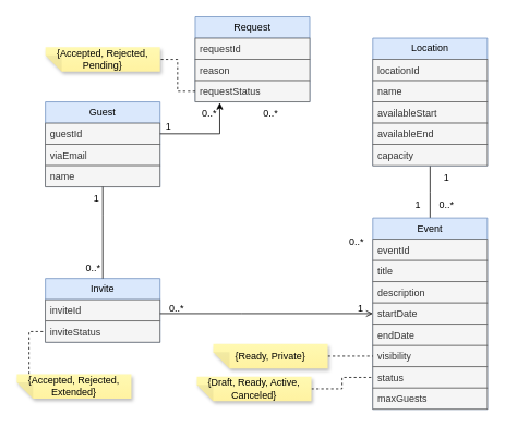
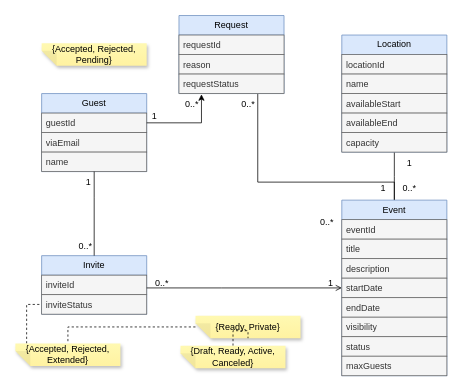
  <mxCell id="0" />
  <mxCell id="1" parent="0" />
  <mxCell id="2" value="" style="edgeStyle=orthogonalEdgeStyle;rounded=0;orthogonalLoop=1;jettySize=auto;html=1;endArrow=none;startFill=0;exitX=0.5;exitY=0;exitDx=0;exitDy=0;" edge="1" parent="1" source="4"><mxGeometry relative="1" as="geometry"><mxPoint x="455" y="279" as="sourcePoint" /><mxPoint x="525" y="202" as="targetPoint" /></mxGeometry></mxCell>
+ <mxCell id="3" style="edgeStyle=orthogonalEdgeStyle;rounded=0;orthogonalLoop=1;jettySize=auto;html=1;entryX=0.75;entryY=1;entryDx=0;entryDy=0;endArrow=none;startFill=0;" edge="1" parent="1" source="4" target="35"><mxGeometry relative="1" as="geometry"><Array as="points"><mxPoint x="525" y="242" /><mxPoint x="343" y="242" /></Array></mxGeometry></mxCell>
  <mxCell id="4" value="Event" style="swimlane;fontStyle=0;childLayout=stackLayout;horizontal=1;startSize=26;fillColor=#dae8fc;horizontalStack=0;resizeParent=1;resizeParentMax=0;resizeLast=0;collapsible=1;marginBottom=0;whiteSpace=wrap;html=1;strokeColor=#6c8ebf;" vertex="1" parent="1"><mxGeometry x="455" y="266" width="140" height="234" as="geometry" /></mxCell>
  <mxCell id="5" value="eventId" style="text;strokeColor=#666666;fillColor=#f5f5f5;align=left;verticalAlign=top;spacingLeft=4;spacingRight=4;overflow=hidden;rotatable=0;points=[[0,0.5],[1,0.5]];portConstraint=eastwest;whiteSpace=wrap;html=1;fontColor=#333333;" vertex="1" parent="4"><mxGeometry y="26" width="140" height="26" as="geometry" /></mxCell>
  <mxCell id="6" value="title" style="text;strokeColor=#666666;fillColor=#f5f5f5;align=left;verticalAlign=top;spacingLeft=4;spacingRight=4;overflow=hidden;rotatable=0;points=[[0,0.5],[1,0.5]];portConstraint=eastwest;whiteSpace=wrap;html=1;fontColor=#333333;" vertex="1" parent="4"><mxGeometry y="52" width="140" height="26" as="geometry" /></mxCell>
  <mxCell id="7" value="description" style="text;strokeColor=#666666;fillColor=#f5f5f5;align=left;verticalAlign=top;spacingLeft=4;spacingRight=4;overflow=hidden;rotatable=0;points=[[0,0.5],[1,0.5]];portConstraint=eastwest;whiteSpace=wrap;html=1;fontColor=#333333;" vertex="1" parent="4"><mxGeometry y="78" width="140" height="26" as="geometry" /></mxCell>
  <mxCell id="8" value="startDate" style="text;strokeColor=#666666;fillColor=#f5f5f5;align=left;verticalAlign=top;spacingLeft=4;spacingRight=4;overflow=hidden;rotatable=0;points=[[0,0.5],[1,0.5]];portConstraint=eastwest;whiteSpace=wrap;html=1;fontColor=#333333;" vertex="1" parent="4"><mxGeometry y="104" width="140" height="26" as="geometry" /></mxCell>
  <mxCell id="9" value="endDate" style="text;strokeColor=#666666;fillColor=#f5f5f5;align=left;verticalAlign=top;spacingLeft=4;spacingRight=4;overflow=hidden;rotatable=0;points=[[0,0.5],[1,0.5]];portConstraint=eastwest;whiteSpace=wrap;html=1;fontColor=#333333;fontFamily=Helvetica;fontSize=12;" vertex="1" parent="4"><mxGeometry y="130" width="140" height="26" as="geometry" /></mxCell>
  <mxCell id="10" value="visibility" style="text;strokeColor=#666666;fillColor=#f5f5f5;align=left;verticalAlign=top;spacingLeft=4;spacingRight=4;overflow=hidden;rotatable=0;points=[[0,0.5],[1,0.5]];portConstraint=eastwest;whiteSpace=wrap;html=1;fontColor=#333333;fontFamily=Helvetica;fontSize=12;" vertex="1" parent="4"><mxGeometry y="156" width="140" height="26" as="geometry" /></mxCell>
  <mxCell id="11" value="status" style="text;strokeColor=#666666;fillColor=#f5f5f5;align=left;verticalAlign=top;spacingLeft=4;spacingRight=4;overflow=hidden;rotatable=0;points=[[0,0.5],[1,0.5]];portConstraint=eastwest;whiteSpace=wrap;html=1;fontColor=#333333;fontFamily=Helvetica;fontSize=12;" vertex="1" parent="4"><mxGeometry y="182" width="140" height="26" as="geometry" /></mxCell>
  <mxCell id="12" value="maxGuests" style="text;strokeColor=#666666;fillColor=#f5f5f5;align=left;verticalAlign=top;spacingLeft=4;spacingRight=4;overflow=hidden;rotatable=0;points=[[0,0.5],[1,0.5]];portConstraint=eastwest;whiteSpace=wrap;html=1;fontColor=#333333;fontFamily=Helvetica;fontSize=12;" vertex="1" parent="4"><mxGeometry y="208" width="140" height="26" as="geometry" /></mxCell>
  <mxCell id="13" value="Guest" style="swimlane;fontStyle=0;childLayout=stackLayout;horizontal=1;startSize=26;fillColor=#dae8fc;horizontalStack=0;resizeParent=1;resizeParentMax=0;resizeLast=0;collapsible=1;marginBottom=0;whiteSpace=wrap;html=1;strokeColor=#6c8ebf;" vertex="1" parent="1"><mxGeometry x="55" y="124" width="140" height="104" as="geometry" /></mxCell>
  <mxCell id="14" value="guestId" style="text;strokeColor=#666666;fillColor=#f5f5f5;align=left;verticalAlign=top;spacingLeft=4;spacingRight=4;overflow=hidden;rotatable=0;points=[[0,0.5],[1,0.5]];portConstraint=eastwest;whiteSpace=wrap;html=1;fontColor=#333333;" vertex="1" parent="13"><mxGeometry y="26" width="140" height="26" as="geometry" /></mxCell>
  <mxCell id="15" value="viaEmail" style="text;strokeColor=#666666;fillColor=#f5f5f5;align=left;verticalAlign=top;spacingLeft=4;spacingRight=4;overflow=hidden;rotatable=0;points=[[0,0.5],[1,0.5]];portConstraint=eastwest;whiteSpace=wrap;html=1;fontColor=#333333;" vertex="1" parent="13"><mxGeometry y="52" width="140" height="26" as="geometry" /></mxCell>
  <mxCell id="16" value="name" style="text;strokeColor=#666666;fillColor=#f5f5f5;align=left;verticalAlign=top;spacingLeft=4;spacingRight=4;overflow=hidden;rotatable=0;points=[[0,0.5],[1,0.5]];portConstraint=eastwest;whiteSpace=wrap;html=1;fontColor=#333333;" vertex="1" parent="13"><mxGeometry y="78" width="140" height="26" as="geometry" /></mxCell>
  <mxCell id="17" value="Location" style="swimlane;fontStyle=0;childLayout=stackLayout;horizontal=1;startSize=26;fillColor=#dae8fc;horizontalStack=0;resizeParent=1;resizeParentMax=0;resizeLast=0;collapsible=1;marginBottom=0;whiteSpace=wrap;html=1;strokeColor=#6c8ebf;" vertex="1" parent="1"><mxGeometry x="455" y="46" width="140" height="156" as="geometry" /></mxCell>
  <mxCell id="18" value="locationId" style="text;strokeColor=#666666;fillColor=#f5f5f5;align=left;verticalAlign=top;spacingLeft=4;spacingRight=4;overflow=hidden;rotatable=0;points=[[0,0.5],[1,0.5]];portConstraint=eastwest;whiteSpace=wrap;html=1;fontColor=#333333;" vertex="1" parent="17"><mxGeometry y="26" width="140" height="26" as="geometry" /></mxCell>
  <mxCell id="19" value="name" style="text;strokeColor=#666666;fillColor=#f5f5f5;align=left;verticalAlign=top;spacingLeft=4;spacingRight=4;overflow=hidden;rotatable=0;points=[[0,0.5],[1,0.5]];portConstraint=eastwest;whiteSpace=wrap;html=1;fontColor=#333333;" vertex="1" parent="17"><mxGeometry y="52" width="140" height="26" as="geometry" /></mxCell>
  <mxCell id="20" value="availableStart" style="text;strokeColor=#666666;fillColor=#f5f5f5;align=left;verticalAlign=top;spacingLeft=4;spacingRight=4;overflow=hidden;rotatable=0;points=[[0,0.5],[1,0.5]];portConstraint=eastwest;whiteSpace=wrap;html=1;fontColor=#333333;" vertex="1" parent="17"><mxGeometry y="78" width="140" height="26" as="geometry" /></mxCell>
  <mxCell id="21" value="availableEnd" style="text;strokeColor=#666666;fillColor=#f5f5f5;align=left;verticalAlign=top;spacingLeft=4;spacingRight=4;overflow=hidden;rotatable=0;points=[[0,0.5],[1,0.5]];portConstraint=eastwest;whiteSpace=wrap;html=1;fontColor=#333333;" vertex="1" parent="17"><mxGeometry y="104" width="140" height="26" as="geometry" /></mxCell>
  <mxCell id="22" value="capacity" style="text;strokeColor=#666666;fillColor=#f5f5f5;align=left;verticalAlign=top;spacingLeft=4;spacingRight=4;overflow=hidden;rotatable=0;points=[[0,0.5],[1,0.5]];portConstraint=eastwest;whiteSpace=wrap;html=1;fontColor=#333333;" vertex="1" parent="17"><mxGeometry y="130" width="140" height="26" as="geometry" /></mxCell>
  <mxCell id="23" value="1" style="text;html=1;align=center;verticalAlign=middle;resizable=0;points=[];autosize=1;strokeColor=none;fillColor=none;" vertex="1" parent="1"><mxGeometry x="530" y="202" width="30" height="30" as="geometry" /></mxCell>
- <mxCell id="24" value="" style="edgeStyle=orthogonalEdgeStyle;rounded=0;orthogonalLoop=1;jettySize=auto;html=1;entryX=0;entryY=0.5;entryDx=0;entryDy=0;endArrow=none;startFill=0;dashed=1;" edge="1" parent="1" source="25" target="10"><mxGeometry relative="1" as="geometry" /></mxCell>
+ <mxCell id="24" value="" style="edgeStyle=orthogonalEdgeStyle;rounded=0;orthogonalLoop=1;jettySize=auto;html=1;endArrow=none;startFill=0;dashed=1;" edge="1" parent="1" source="25" target="32"><mxGeometry relative="1" as="geometry" /></mxCell>
  <mxCell id="25" value="{Ready, Private}" style="shape=note;whiteSpace=wrap;html=1;backgroundOutline=1;fontColor=#000000;darkOpacity=0.05;fillColor=#FFF9B2;strokeColor=none;fillStyle=solid;direction=west;gradientDirection=north;gradientColor=#FFF2A1;shadow=1;size=20;pointerEvents=1;" vertex="1" parent="1"><mxGeometry x="260" y="420" width="140" height="30" as="geometry" /></mxCell>
- <mxCell id="26" value="" style="edgeStyle=orthogonalEdgeStyle;rounded=0;orthogonalLoop=1;jettySize=auto;html=1;entryX=0;entryY=0.5;entryDx=0;entryDy=0;endArrow=none;startFill=0;dashed=1;" edge="1" parent="1" source="27" target="11"><mxGeometry relative="1" as="geometry" /></mxCell>
+ <mxCell id="26" value="" style="edgeStyle=orthogonalEdgeStyle;rounded=0;orthogonalLoop=1;jettySize=auto;html=1;endArrow=none;startFill=0;dashed=1;" edge="1" parent="1" source="27" target="25"><mxGeometry relative="1" as="geometry" /></mxCell>
  <mxCell id="27" value="{Draft, Ready, Active, Canceled}" style="shape=note;whiteSpace=wrap;html=1;backgroundOutline=1;fontColor=#000000;darkOpacity=0.05;fillColor=#FFF9B2;strokeColor=none;fillStyle=solid;direction=west;gradientDirection=north;gradientColor=#FFF2A1;shadow=1;size=20;pointerEvents=1;" vertex="1" parent="1"><mxGeometry x="240" y="460" width="140" height="30" as="geometry" /></mxCell>
  <mxCell id="28" value="Invite" style="swimlane;fontStyle=0;childLayout=stackLayout;horizontal=1;startSize=26;fillColor=#dae8fc;horizontalStack=0;resizeParent=1;resizeParentMax=0;resizeLast=0;collapsible=1;marginBottom=0;whiteSpace=wrap;html=1;strokeColor=#6c8ebf;" vertex="1" parent="1"><mxGeometry x="55" y="340" width="140" height="78" as="geometry" /></mxCell>
  <mxCell id="29" value="inviteId" style="text;strokeColor=#666666;fillColor=#f5f5f5;align=left;verticalAlign=top;spacingLeft=4;spacingRight=4;overflow=hidden;rotatable=0;points=[[0,0.5],[1,0.5]];portConstraint=eastwest;whiteSpace=wrap;html=1;fontColor=#333333;" vertex="1" parent="28"><mxGeometry y="26" width="140" height="26" as="geometry" /></mxCell>
  <mxCell id="30" value="inviteStatus" style="text;strokeColor=#666666;fillColor=#f5f5f5;align=left;verticalAlign=top;spacingLeft=4;spacingRight=4;overflow=hidden;rotatable=0;points=[[0,0.5],[1,0.5]];portConstraint=eastwest;whiteSpace=wrap;html=1;fontColor=#333333;" vertex="1" parent="28"><mxGeometry y="52" width="140" height="26" as="geometry" /></mxCell>
  <mxCell id="31" value="" style="edgeStyle=orthogonalEdgeStyle;rounded=0;orthogonalLoop=1;jettySize=auto;html=1;endArrow=none;startFill=0;entryX=0;entryY=0.5;entryDx=0;entryDy=0;dashed=1;" edge="1" parent="1" source="32" target="30"><mxGeometry relative="1" as="geometry"><mxPoint x="164.95" y="422" as="targetPoint" /><Array as="points"><mxPoint x="35" y="405" /></Array></mxGeometry></mxCell>
  <mxCell id="32" value="{Accepted, Rejected, Extended}" style="shape=note;whiteSpace=wrap;html=1;backgroundOutline=1;fontColor=#000000;darkOpacity=0.05;fillColor=#FFF9B2;strokeColor=none;fillStyle=solid;direction=west;gradientDirection=north;gradientColor=#FFF2A1;shadow=1;size=20;pointerEvents=1;" vertex="1" parent="1"><mxGeometry x="20" y="457" width="140" height="30" as="geometry" /></mxCell>
  <mxCell id="33" value="" style="edgeStyle=orthogonalEdgeStyle;rounded=0;orthogonalLoop=1;jettySize=auto;html=1;endArrow=open;startFill=0;" edge="1" parent="1" source="29" target="8"><mxGeometry relative="1" as="geometry"><Array as="points"><mxPoint x="295" y="383" /><mxPoint x="295" y="383" /></Array></mxGeometry></mxCell>
  <mxCell id="34" value="0..*" style="text;html=1;align=center;verticalAlign=middle;resizable=0;points=[];autosize=1;strokeColor=none;fillColor=none;rotation=0;" vertex="1" parent="1"><mxGeometry x="195" y="362" width="40" height="30" as="geometry" /></mxCell>
  <mxCell id="35" value="Request" style="swimlane;fontStyle=0;childLayout=stackLayout;horizontal=1;startSize=26;fillColor=#dae8fc;horizontalStack=0;resizeParent=1;resizeParentMax=0;resizeLast=0;collapsible=1;marginBottom=0;whiteSpace=wrap;html=1;strokeColor=#6c8ebf;" vertex="1" parent="1"><mxGeometry x="238" y="20" width="140" height="104" as="geometry"><mxRectangle x="270" y="34" width="90" height="30" as="alternateBounds" /></mxGeometry></mxCell>
  <mxCell id="36" value="requestId" style="text;strokeColor=#666666;fillColor=#f5f5f5;align=left;verticalAlign=top;spacingLeft=4;spacingRight=4;overflow=hidden;rotatable=0;points=[[0,0.5],[1,0.5]];portConstraint=eastwest;whiteSpace=wrap;html=1;fontColor=#333333;" vertex="1" parent="35"><mxGeometry y="26" width="140" height="26" as="geometry" /></mxCell>
  <mxCell id="37" value="reason" style="text;strokeColor=#666666;fillColor=#f5f5f5;align=left;verticalAlign=top;spacingLeft=4;spacingRight=4;overflow=hidden;rotatable=0;points=[[0,0.5],[1,0.5]];portConstraint=eastwest;whiteSpace=wrap;html=1;fontColor=#333333;" vertex="1" parent="35"><mxGeometry y="52" width="140" height="26" as="geometry" /></mxCell>
  <mxCell id="38" value="requestStatus" style="text;strokeColor=#666666;fillColor=#f5f5f5;align=left;verticalAlign=top;spacingLeft=4;spacingRight=4;overflow=hidden;rotatable=0;points=[[0,0.5],[1,0.5]];portConstraint=eastwest;whiteSpace=wrap;html=1;fontColor=#333333;" vertex="1" parent="35"><mxGeometry y="78" width="140" height="26" as="geometry" /></mxCell>
  <mxCell id="39" value="{Accepted, Rejected, Pending}" style="shape=note;whiteSpace=wrap;html=1;backgroundOutline=1;fontColor=#000000;darkOpacity=0.05;fillColor=#FFF9B2;strokeColor=none;fillStyle=solid;direction=west;gradientDirection=north;gradientColor=#FFF2A1;shadow=1;size=20;pointerEvents=1;" vertex="1" parent="1"><mxGeometry x="55" y="57" width="140" height="30" as="geometry" /></mxCell>
- <mxCell id="40" style="edgeStyle=orthogonalEdgeStyle;rounded=0;orthogonalLoop=1;jettySize=auto;html=1;entryX=0;entryY=0.5;entryDx=0;entryDy=0;entryPerimeter=0;endArrow=none;startFill=0;dashed=1;" edge="1" parent="1" source="38" target="39"><mxGeometry relative="1" as="geometry" /></mxCell>
  <mxCell id="41" value="1" style="text;html=1;align=center;verticalAlign=middle;resizable=0;points=[];autosize=1;strokeColor=none;fillColor=none;" vertex="1" parent="1"><mxGeometry x="495" y="236" width="30" height="30" as="geometry" /></mxCell>
  <mxCell id="42" style="edgeStyle=orthogonalEdgeStyle;rounded=0;orthogonalLoop=1;jettySize=auto;html=1;entryX=0.5;entryY=0;entryDx=0;entryDy=0;endArrow=none;startFill=0;" edge="1" parent="1" source="16" target="28"><mxGeometry relative="1" as="geometry"><Array as="points"><mxPoint x="125" y="262" /><mxPoint x="125" y="262" /></Array></mxGeometry></mxCell>
  <mxCell id="43" value="1" style="text;html=1;align=center;verticalAlign=middle;resizable=0;points=[];autosize=1;strokeColor=none;fillColor=none;" vertex="1" parent="1"><mxGeometry x="102" y="228" width="30" height="30" as="geometry" /></mxCell>
  <mxCell id="44" value="1" style="text;html=1;align=center;verticalAlign=middle;resizable=0;points=[];autosize=1;strokeColor=none;fillColor=none;" vertex="1" parent="1"><mxGeometry x="425" y="362" width="30" height="30" as="geometry" /></mxCell>
  <mxCell id="45" value="0..*" style="text;html=1;align=center;verticalAlign=middle;resizable=0;points=[];autosize=1;strokeColor=none;fillColor=none;" vertex="1" parent="1"><mxGeometry x="525" y="236" width="40" height="30" as="geometry" /></mxCell>
  <mxCell id="46" value="0..*" style="text;html=1;align=center;verticalAlign=middle;resizable=0;points=[];autosize=1;strokeColor=none;fillColor=none;fontFamily=Helvetica;fontSize=12;fontColor=default;" vertex="1" parent="1"><mxGeometry x="415" y="280" width="40" height="30" as="geometry" /></mxCell>
  <mxCell id="47" value="0..*" style="text;html=1;align=center;verticalAlign=middle;resizable=0;points=[];autosize=1;strokeColor=none;fillColor=none;" vertex="1" parent="1"><mxGeometry x="93" y="313" width="40" height="30" as="geometry" /></mxCell>
  <mxCell id="48" value="0..*" style="text;html=1;align=center;verticalAlign=middle;resizable=0;points=[];autosize=1;strokeColor=none;fillColor=none;" vertex="1" parent="1"><mxGeometry x="310" y="124" width="40" height="30" as="geometry" /></mxCell>
  <mxCell id="49" style="edgeStyle=orthogonalEdgeStyle;rounded=0;orthogonalLoop=1;jettySize=auto;html=1;entryX=0.214;entryY=1.038;entryDx=0;entryDy=0;entryPerimeter=0;endArrow=classic;startFill=0;" edge="1" parent="1" source="14" target="38"><mxGeometry relative="1" as="geometry" /></mxCell>
  <mxCell id="50" value="1" style="text;html=1;align=center;verticalAlign=middle;resizable=0;points=[];autosize=1;strokeColor=none;fillColor=none;" vertex="1" parent="1"><mxGeometry x="190" y="140" width="30" height="30" as="geometry" /></mxCell>
  <mxCell id="51" value="0..*" style="text;html=1;align=center;verticalAlign=middle;resizable=0;points=[];autosize=1;strokeColor=none;fillColor=none;" vertex="1" parent="1"><mxGeometry x="235" y="124" width="40" height="30" as="geometry" /></mxCell>
